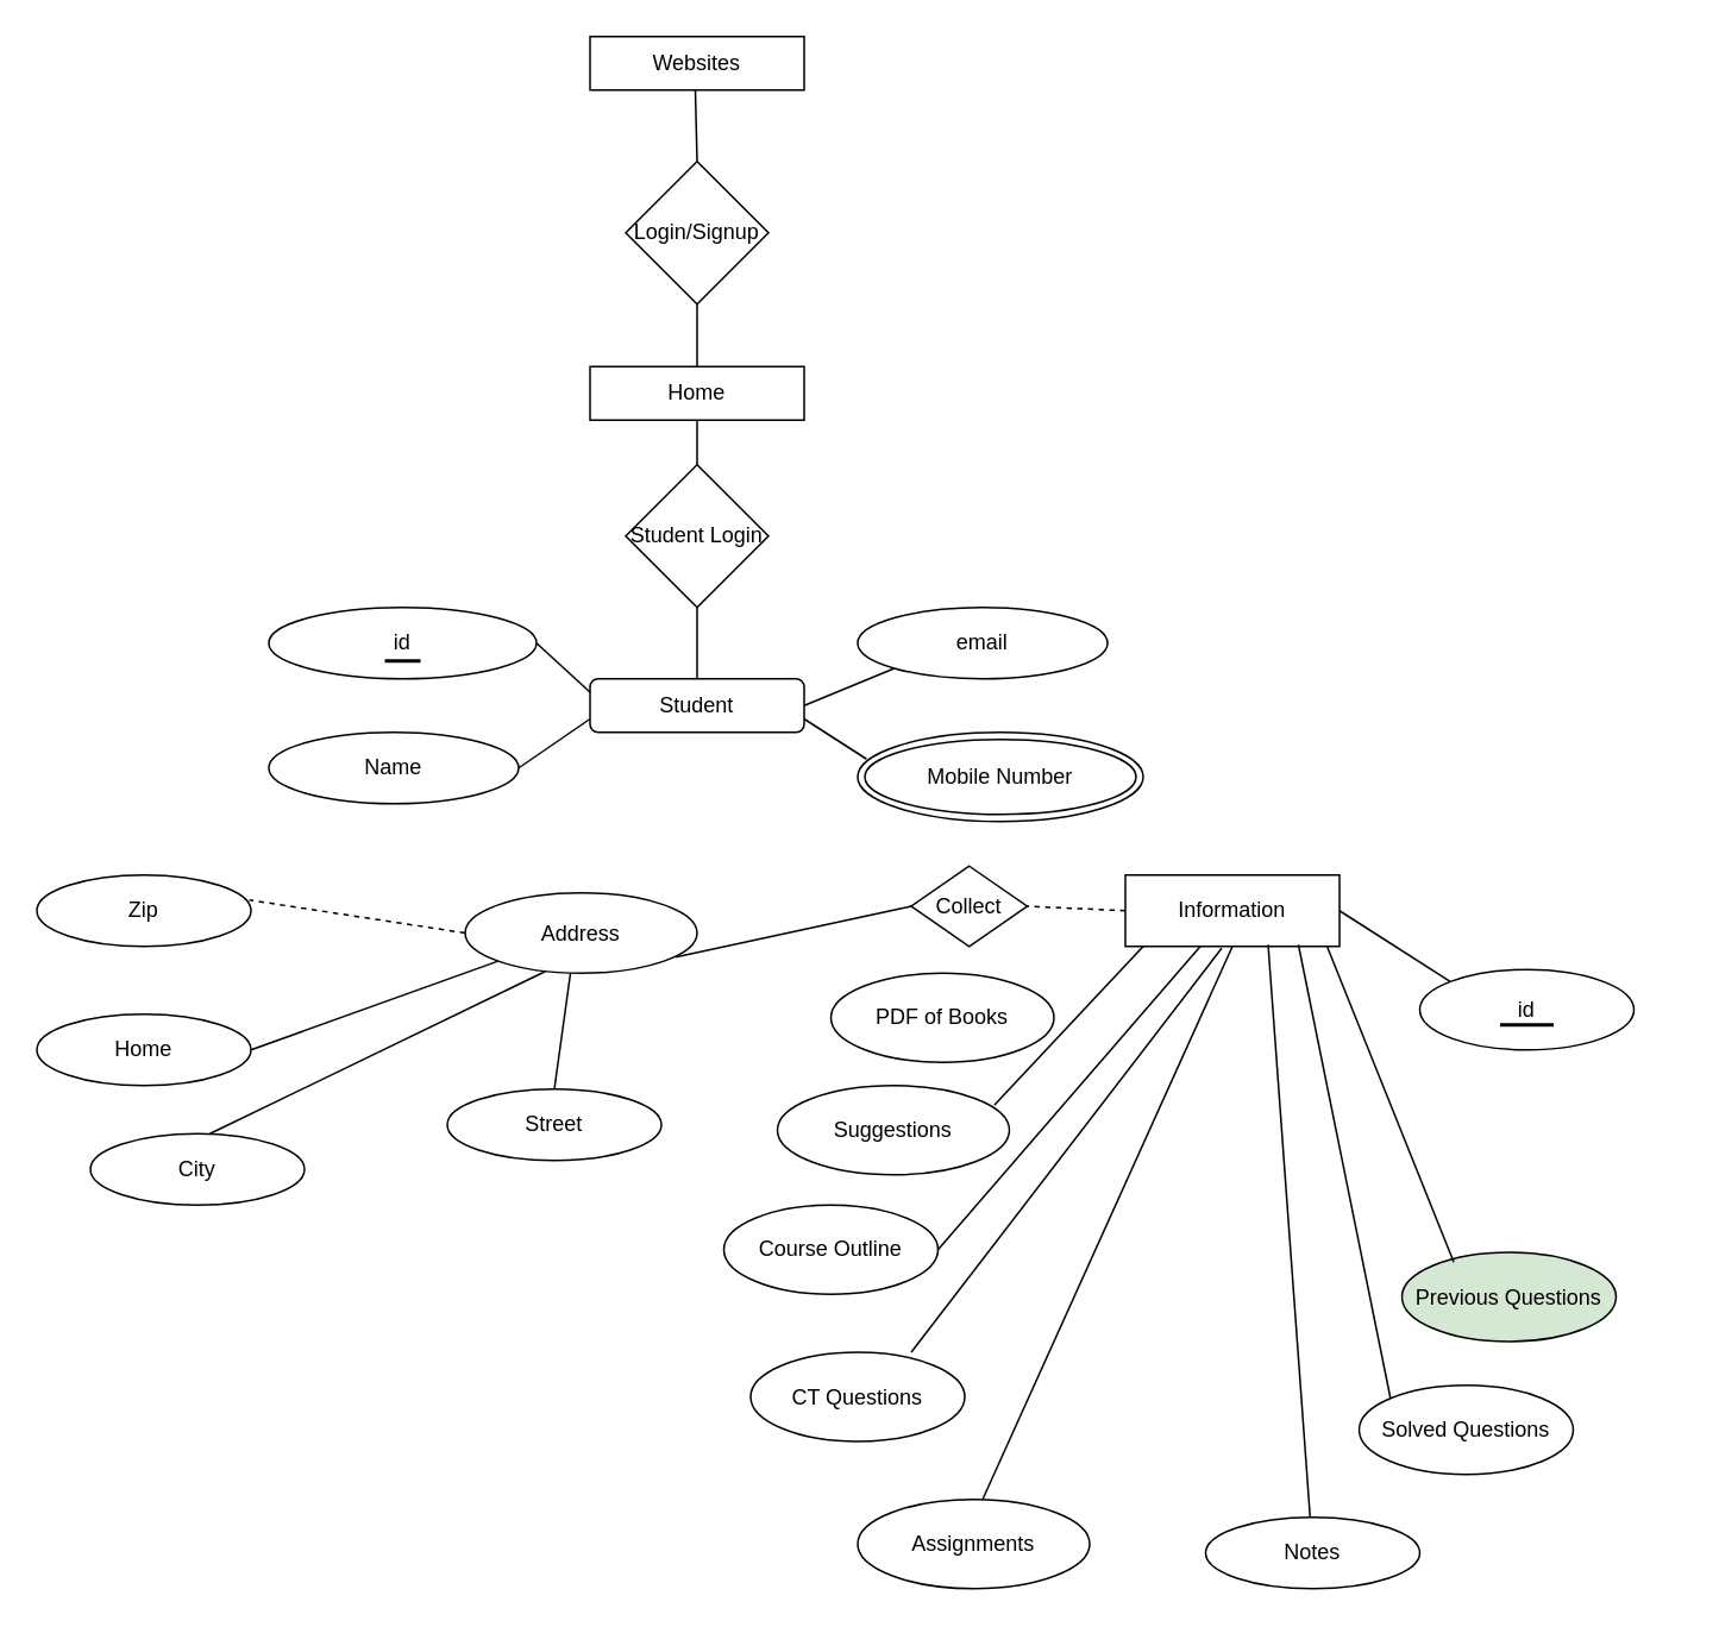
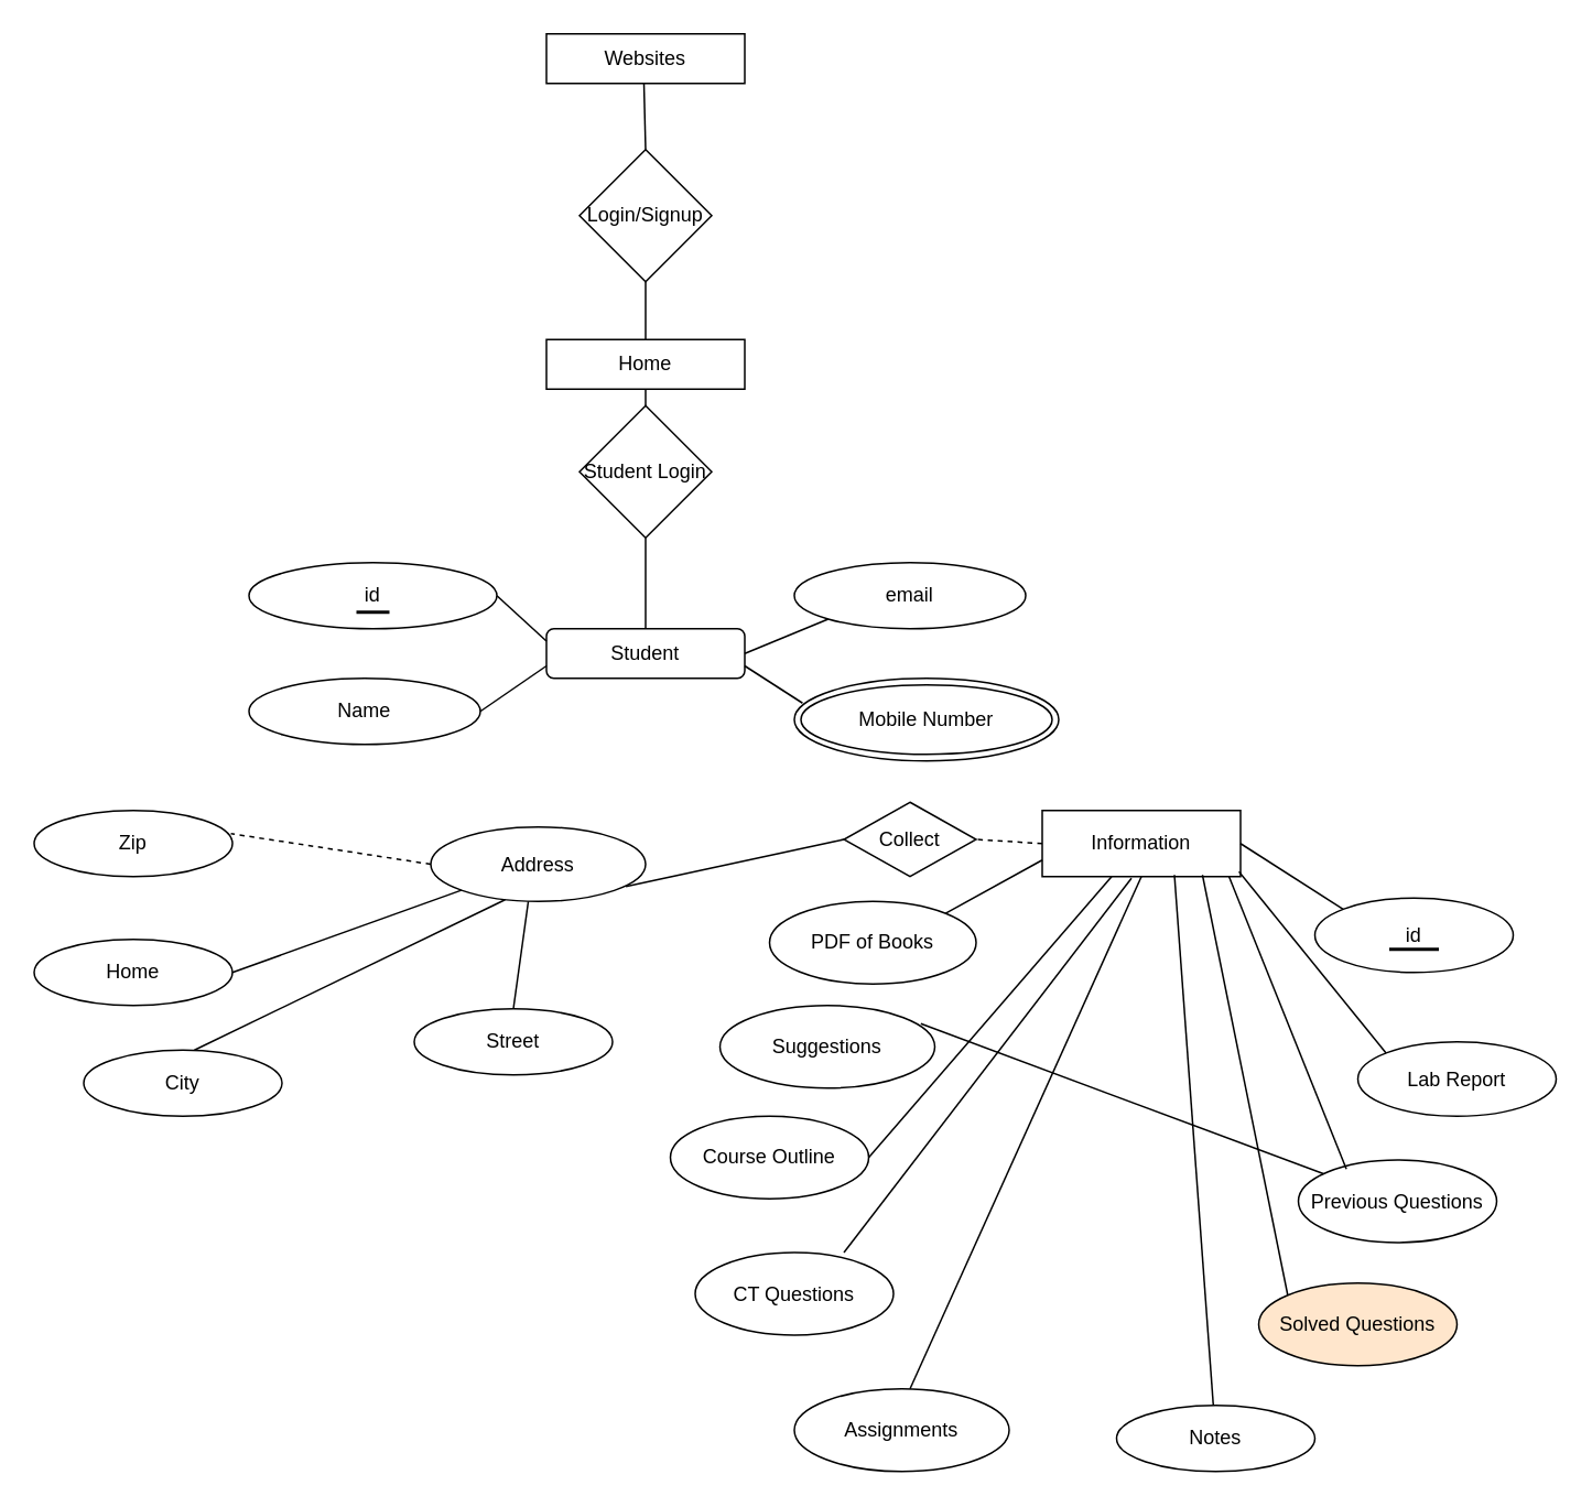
  <mxCell id="0" />
  <mxCell id="1" parent="0" />
  <mxCell id="2" value="Websites" style="rounded=0;whiteSpace=wrap;html=1;" parent="1" vertex="1"><mxGeometry x="330" y="20" width="120" height="30" as="geometry" /></mxCell>
  <mxCell id="3" value="" style="endArrow=none;html=1;exitX=0.5;exitY=0;exitDx=0;exitDy=0;" parent="1" source="4" edge="1"><mxGeometry width="50" height="50" relative="1" as="geometry"><mxPoint x="389" y="110" as="sourcePoint" /><mxPoint x="389" y="50" as="targetPoint" /><Array as="points" /></mxGeometry></mxCell>
  <mxCell id="4" value="Login/Signup" style="rhombus;whiteSpace=wrap;html=1;" parent="1" vertex="1"><mxGeometry x="350" y="90" width="80" height="80" as="geometry" /></mxCell>
  <mxCell id="5" value="Home" style="rounded=0;whiteSpace=wrap;html=1;" parent="1" vertex="1"><mxGeometry x="330" y="205" width="120" height="30" as="geometry" /></mxCell>
  <mxCell id="6" value="" style="endArrow=none;html=1;entryX=0.5;entryY=1;entryDx=0;entryDy=0;exitX=0.5;exitY=0;exitDx=0;exitDy=0;" parent="1" source="5" target="4" edge="1"><mxGeometry width="50" height="50" relative="1" as="geometry"><mxPoint x="400" y="200" as="sourcePoint" /><mxPoint x="380" y="260" as="targetPoint" /></mxGeometry></mxCell>
- <mxCell id="7" value="Student Login" style="rhombus;whiteSpace=wrap;html=1;" parent="1" vertex="1"><mxGeometry x="350" y="260" width="80" height="80" as="geometry" /></mxCell>
+ <mxCell id="7" value="Student Login" style="rhombus;whiteSpace=wrap;html=1;" parent="1" vertex="1"><mxGeometry x="350" y="245" width="80" height="80" as="geometry" /></mxCell>
  <mxCell id="8" value="Student" style="whiteSpace=wrap;html=1;rounded=1;" parent="1" vertex="1"><mxGeometry x="330" y="380" width="120" height="30" as="geometry" /></mxCell>
  <mxCell id="9" value="email" style="ellipse;whiteSpace=wrap;html=1;" parent="1" vertex="1"><mxGeometry x="480" y="340" width="140" height="40" as="geometry" /></mxCell>
  <mxCell id="10" value="id" style="ellipse;whiteSpace=wrap;html=1;" parent="1" vertex="1"><mxGeometry x="150" y="340" width="150" height="40" as="geometry" /></mxCell>
  <mxCell id="11" value="Name" style="ellipse;whiteSpace=wrap;html=1;" parent="1" vertex="1"><mxGeometry x="150" y="410" width="140" height="40" as="geometry" /></mxCell>
  <mxCell id="12" value="" style="line;strokeWidth=2;html=1;" parent="1" vertex="1"><mxGeometry x="215" y="365" width="20" height="10" as="geometry" /></mxCell>
  <mxCell id="13" value="Mobile Number" style="ellipse;shape=doubleEllipse;whiteSpace=wrap;html=1;" parent="1" vertex="1"><mxGeometry x="480" y="410" width="160" height="50" as="geometry" /></mxCell>
  <mxCell id="14" value="" style="endArrow=none;html=1;entryX=1;entryY=0.5;entryDx=0;entryDy=0;exitX=0;exitY=0.25;exitDx=0;exitDy=0;" parent="1" source="8" target="10" edge="1"><mxGeometry width="50" height="50" relative="1" as="geometry"><mxPoint x="150" y="520" as="sourcePoint" /><mxPoint x="200" y="480" as="targetPoint" /></mxGeometry></mxCell>
  <mxCell id="15" value="" style="endArrow=none;html=1;entryX=1;entryY=0.5;entryDx=0;entryDy=0;exitX=0;exitY=0.75;exitDx=0;exitDy=0;" parent="1" source="8" target="11" edge="1"><mxGeometry width="50" height="50" relative="1" as="geometry"><mxPoint x="150" y="600" as="sourcePoint" /><mxPoint x="200" y="550" as="targetPoint" /></mxGeometry></mxCell>
  <mxCell id="16" value="" style="endArrow=none;html=1;entryX=1;entryY=0.75;entryDx=0;entryDy=0;exitX=0.031;exitY=0.3;exitDx=0;exitDy=0;exitPerimeter=0;" parent="1" source="13" target="8" edge="1"><mxGeometry width="50" height="50" relative="1" as="geometry"><mxPoint x="150" y="530" as="sourcePoint" /><mxPoint x="490" y="390" as="targetPoint" /></mxGeometry></mxCell>
  <mxCell id="17" value="" style="endArrow=none;html=1;entryX=0;entryY=1;entryDx=0;entryDy=0;exitX=1;exitY=0.5;exitDx=0;exitDy=0;" parent="1" source="8" target="9" edge="1"><mxGeometry width="50" height="50" relative="1" as="geometry"><mxPoint x="160" y="530" as="sourcePoint" /><mxPoint x="200" y="480" as="targetPoint" /></mxGeometry></mxCell>
  <mxCell id="18" value="" style="endArrow=none;html=1;entryX=0.5;entryY=0;entryDx=0;entryDy=0;exitX=0.5;exitY=1;exitDx=0;exitDy=0;" parent="1" source="7" target="8" edge="1"><mxGeometry width="50" height="50" relative="1" as="geometry"><mxPoint x="150" y="530" as="sourcePoint" /><mxPoint x="200" y="480" as="targetPoint" /></mxGeometry></mxCell>
  <mxCell id="19" value="" style="endArrow=none;html=1;entryX=0.5;entryY=1;entryDx=0;entryDy=0;exitX=0.5;exitY=0;exitDx=0;exitDy=0;" parent="1" source="7" target="5" edge="1"><mxGeometry width="50" height="50" relative="1" as="geometry"><mxPoint x="150" y="670" as="sourcePoint" /><mxPoint x="350" y="350" as="targetPoint" /></mxGeometry></mxCell>
  <mxCell id="20" value="Address" style="ellipse;whiteSpace=wrap;html=1;" parent="1" vertex="1"><mxGeometry x="260" y="500" width="130" height="45" as="geometry" /></mxCell>
  <mxCell id="21" value="Zip" style="ellipse;whiteSpace=wrap;html=1;" parent="1" vertex="1"><mxGeometry x="20" y="490" width="120" height="40" as="geometry" /></mxCell>
  <mxCell id="22" value="Home" style="ellipse;whiteSpace=wrap;html=1;" parent="1" vertex="1"><mxGeometry x="20" y="568" width="120" height="40" as="geometry" /></mxCell>
  <mxCell id="23" value="City" style="ellipse;whiteSpace=wrap;html=1;" parent="1" vertex="1"><mxGeometry x="50" y="635" width="120" height="40" as="geometry" /></mxCell>
  <mxCell id="24" value="Street" style="ellipse;whiteSpace=wrap;html=1;" parent="1" vertex="1"><mxGeometry x="250" y="610" width="120" height="40" as="geometry" /></mxCell>
  <mxCell id="25" value="" style="endArrow=none;html=1;entryX=0.992;entryY=0.35;entryDx=0;entryDy=0;entryPerimeter=0;exitX=0;exitY=0.5;exitDx=0;exitDy=0;dashed=1;" parent="1" source="20" target="21" edge="1"><mxGeometry width="50" height="50" relative="1" as="geometry"><mxPoint x="140" y="710" as="sourcePoint" /><mxPoint x="190" y="660" as="targetPoint" /></mxGeometry></mxCell>
  <mxCell id="26" value="" style="endArrow=none;html=1;entryX=1;entryY=0.5;entryDx=0;entryDy=0;exitX=0;exitY=1;exitDx=0;exitDy=0;" parent="1" source="20" target="22" edge="1"><mxGeometry width="50" height="50" relative="1" as="geometry"><mxPoint x="140" y="710" as="sourcePoint" /><mxPoint x="190" y="660" as="targetPoint" /></mxGeometry></mxCell>
  <mxCell id="27" value="" style="endArrow=none;html=1;entryX=0.558;entryY=0;entryDx=0;entryDy=0;entryPerimeter=0;exitX=0.346;exitY=0.978;exitDx=0;exitDy=0;exitPerimeter=0;" parent="1" source="20" target="23" edge="1"><mxGeometry width="50" height="50" relative="1" as="geometry"><mxPoint x="370" y="510" as="sourcePoint" /><mxPoint x="190" y="660" as="targetPoint" /></mxGeometry></mxCell>
  <mxCell id="28" value="" style="endArrow=none;html=1;exitX=0.5;exitY=0;exitDx=0;exitDy=0;entryX=0.454;entryY=1;entryDx=0;entryDy=0;entryPerimeter=0;" parent="1" source="24" target="20" edge="1"><mxGeometry width="50" height="50" relative="1" as="geometry"><mxPoint x="140" y="710" as="sourcePoint" /><mxPoint x="1004" y="450" as="targetPoint" /></mxGeometry></mxCell>
- <mxCell id="29" value="Collect" style="rhombus;whiteSpace=wrap;html=1;" parent="1" vertex="1"><mxGeometry x="510" y="485" width="65" height="45" as="geometry" /></mxCell>
+ <mxCell id="29" value="Collect" style="rhombus;whiteSpace=wrap;html=1;" parent="1" vertex="1"><mxGeometry x="510" y="485" width="80" height="45" as="geometry" /></mxCell>
  <mxCell id="30" value="" style="endArrow=none;html=1;entryX=0;entryY=0.5;entryDx=0;entryDy=0;exitX=0.908;exitY=0.8;exitDx=0;exitDy=0;exitPerimeter=0;" parent="1" source="20" target="29" edge="1"><mxGeometry width="50" height="50" relative="1" as="geometry"><mxPoint x="455" y="483" as="sourcePoint" /><mxPoint x="490" y="530" as="targetPoint" /></mxGeometry></mxCell>
  <mxCell id="31" value="Information" style="rounded=0;whiteSpace=wrap;html=1;" parent="1" vertex="1"><mxGeometry x="630" y="490" width="120" height="40" as="geometry" /></mxCell>
  <mxCell id="32" value="" style="endArrow=none;html=1;entryX=1;entryY=0.5;entryDx=0;entryDy=0;exitX=0;exitY=0.5;exitDx=0;exitDy=0;dashed=1;" parent="1" source="31" target="29" edge="1"><mxGeometry width="50" height="50" relative="1" as="geometry"><mxPoint x="140" y="710" as="sourcePoint" /><mxPoint x="510" y="540" as="targetPoint" /></mxGeometry></mxCell>
  <mxCell id="33" value="id" style="ellipse;whiteSpace=wrap;html=1;" parent="1" vertex="1"><mxGeometry x="795" y="543" width="120" height="45" as="geometry" /></mxCell>
- <mxCell id="34" value="Previous Questions" style="ellipse;whiteSpace=wrap;html=1;fillColor=#d5e8d4;" parent="1" vertex="1"><mxGeometry x="785" y="701.5" width="120" height="50" as="geometry" /></mxCell>
- <mxCell id="35" value="Solved Questions" style="ellipse;whiteSpace=wrap;html=1;" parent="1" vertex="1"><mxGeometry x="761" y="776" width="120" height="50" as="geometry" /></mxCell>
+ <mxCell id="34" value="Previous Questions" style="ellipse;whiteSpace=wrap;html=1;" parent="1" vertex="1"><mxGeometry x="785" y="701.5" width="120" height="50" as="geometry" /></mxCell>
+ <mxCell id="35" value="Solved Questions" style="ellipse;whiteSpace=wrap;html=1;fillColor=#ffe6cc;" parent="1" vertex="1"><mxGeometry x="761" y="776" width="120" height="50" as="geometry" /></mxCell>
  <mxCell id="36" value="Suggestions" style="ellipse;whiteSpace=wrap;html=1;" parent="1" vertex="1"><mxGeometry x="435" y="608" width="130" height="50" as="geometry" /></mxCell>
  <mxCell id="37" value="Course Outline" style="ellipse;whiteSpace=wrap;html=1;" parent="1" vertex="1"><mxGeometry x="405" y="675" width="120" height="50" as="geometry" /></mxCell>
  <mxCell id="38" value="Assignments" style="ellipse;whiteSpace=wrap;html=1;" parent="1" vertex="1"><mxGeometry x="480" y="840" width="130" height="50" as="geometry" /></mxCell>
  <mxCell id="39" value="CT Questions" style="ellipse;whiteSpace=wrap;html=1;" parent="1" vertex="1"><mxGeometry x="420" y="757.5" width="120" height="50" as="geometry" /></mxCell>
  <mxCell id="40" value="" style="line;strokeWidth=2;html=1;" parent="1" vertex="1"><mxGeometry x="840" y="566" width="30" height="16" as="geometry" /></mxCell>
+ <mxCell id="41" value="Lab Report" style="ellipse;whiteSpace=wrap;html=1;" parent="1" vertex="1"><mxGeometry x="821" y="630" width="120" height="45" as="geometry" /></mxCell>
  <mxCell id="42" value="Notes" style="ellipse;whiteSpace=wrap;html=1;" parent="1" vertex="1"><mxGeometry x="675" y="850" width="120" height="40" as="geometry" /></mxCell>
  <mxCell id="43" value="PDF of Books" style="ellipse;whiteSpace=wrap;html=1;" parent="1" vertex="1"><mxGeometry x="465" y="545" width="125" height="50" as="geometry" /></mxCell>
- <mxCell id="44" value="" style="endArrow=none;html=1;entryX=0.083;entryY=1;entryDx=0;entryDy=0;entryPerimeter=0;exitX=0.935;exitY=0.22;exitDx=0;exitDy=0;exitPerimeter=0;" parent="1" source="36" target="31" edge="1"><mxGeometry width="50" height="50" relative="1" as="geometry"><mxPoint x="140" y="970" as="sourcePoint" /><mxPoint x="190" y="920" as="targetPoint" /></mxGeometry></mxCell>
+ <mxCell id="44" value="" style="endArrow=none;html=1;exitX=0.935;exitY=0.22;exitDx=0;exitDy=0;exitPerimeter=0;" parent="1" source="36" target="34" edge="1"><mxGeometry width="50" height="50" relative="1" as="geometry"><mxPoint x="140" y="970" as="sourcePoint" /><mxPoint x="190" y="920" as="targetPoint" /></mxGeometry></mxCell>
+ <mxCell id="45" value="" style="endArrow=none;html=1;exitX=1;exitY=0;exitDx=0;exitDy=0;entryX=0;entryY=0.75;entryDx=0;entryDy=0;" parent="1" source="43" target="31" edge="1"><mxGeometry width="50" height="50" relative="1" as="geometry"><mxPoint x="140" y="970" as="sourcePoint" /><mxPoint x="480" y="640" as="targetPoint" /></mxGeometry></mxCell>
  <mxCell id="46" value="" style="endArrow=none;html=1;exitX=1;exitY=0.5;exitDx=0;exitDy=0;" parent="1" source="37" edge="1"><mxGeometry width="50" height="50" relative="1" as="geometry"><mxPoint x="630" y="720" as="sourcePoint" /><mxPoint x="672" y="530" as="targetPoint" /></mxGeometry></mxCell>
  <mxCell id="47" value="" style="endArrow=none;html=1;exitX=0.45;exitY=1.025;exitDx=0;exitDy=0;exitPerimeter=0;entryX=0.75;entryY=0;entryDx=0;entryDy=0;entryPerimeter=0;" parent="1" source="31" target="39" edge="1"><mxGeometry width="50" height="50" relative="1" as="geometry"><mxPoint x="20" y="970" as="sourcePoint" /><mxPoint x="500" y="757" as="targetPoint" /></mxGeometry></mxCell>
  <mxCell id="48" value="" style="endArrow=none;html=1;exitX=0.5;exitY=1;exitDx=0;exitDy=0;" parent="1" source="31" edge="1"><mxGeometry width="50" height="50" relative="1" as="geometry"><mxPoint x="20" y="970" as="sourcePoint" /><mxPoint x="550" y="840" as="targetPoint" /></mxGeometry></mxCell>
  <mxCell id="49" value="" style="endArrow=none;html=1;" parent="1" target="42" edge="1"><mxGeometry width="50" height="50" relative="1" as="geometry"><mxPoint x="710" y="529" as="sourcePoint" /><mxPoint x="650" y="870" as="targetPoint" /><Array as="points" /></mxGeometry></mxCell>
  <mxCell id="50" value="" style="endArrow=none;html=1;entryX=0;entryY=0;entryDx=0;entryDy=0;exitX=0.808;exitY=0.975;exitDx=0;exitDy=0;exitPerimeter=0;" parent="1" source="31" target="35" edge="1"><mxGeometry width="50" height="50" relative="1" as="geometry"><mxPoint x="710" y="550" as="sourcePoint" /><mxPoint x="270" y="910" as="targetPoint" /></mxGeometry></mxCell>
  <mxCell id="51" value="" style="endArrow=none;html=1;entryX=0;entryY=0;entryDx=0;entryDy=0;exitX=1;exitY=0.5;exitDx=0;exitDy=0;" parent="1" source="31" target="33" edge="1"><mxGeometry width="50" height="50" relative="1" as="geometry"><mxPoint x="220" y="960" as="sourcePoint" /><mxPoint x="810" y="560" as="targetPoint" /></mxGeometry></mxCell>
  <mxCell id="52" value="" style="endArrow=none;html=1;entryX=0.242;entryY=0.11;entryDx=0;entryDy=0;entryPerimeter=0;exitX=0.942;exitY=1;exitDx=0;exitDy=0;exitPerimeter=0;" parent="1" source="31" target="34" edge="1"><mxGeometry width="50" height="50" relative="1" as="geometry"><mxPoint x="720" y="610" as="sourcePoint" /><mxPoint x="290" y="980" as="targetPoint" /></mxGeometry></mxCell>
+ <mxCell id="53" value="" style="endArrow=none;html=1;entryX=0;entryY=0;entryDx=0;entryDy=0;exitX=0.992;exitY=0.925;exitDx=0;exitDy=0;exitPerimeter=0;" parent="1" source="31" target="41" edge="1"><mxGeometry width="50" height="50" relative="1" as="geometry"><mxPoint x="792" y="620" as="sourcePoint" /><mxPoint x="810" y="640" as="targetPoint" /></mxGeometry></mxCell>
